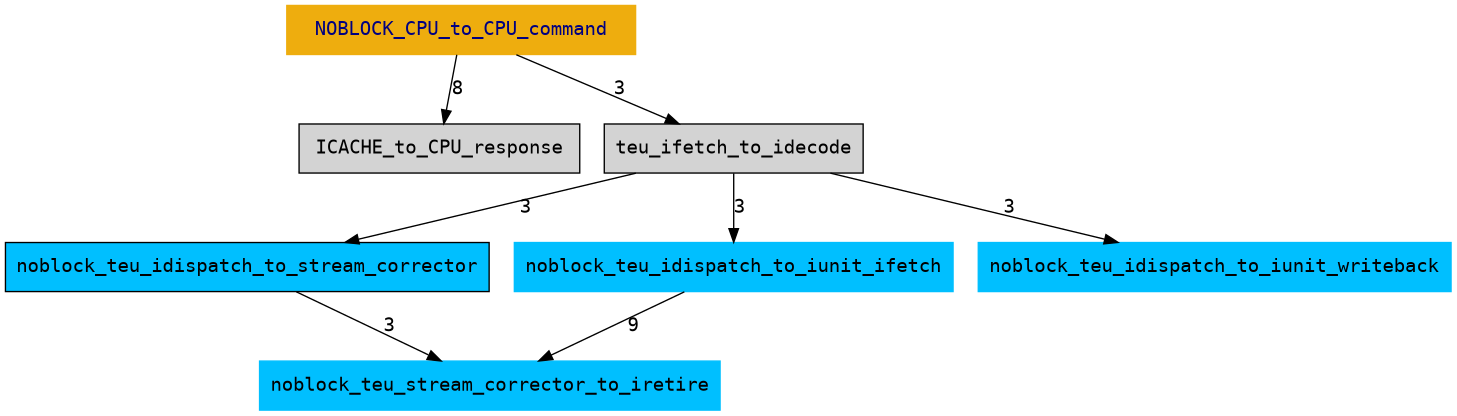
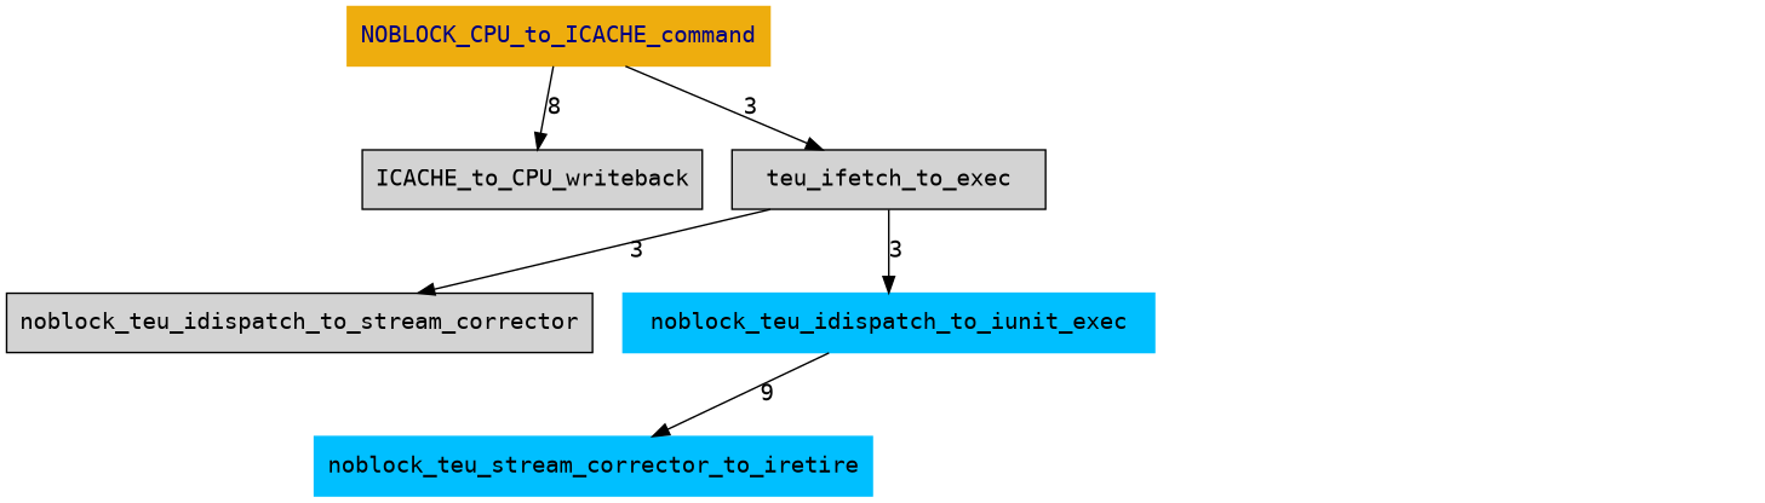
  digraph {
    fontname="DejaVu Sans Mono"
    node [fill=cornflowerblue fontcolor=black fontname="DejaVu Sans Mono" shape=box style=filled]
    edge [fontname="DejaVu Sans Mono"]
-   n1 [color=darkgoldenrod2 fontcolor=navy label=NOBLOCK_CPU_to_CPU_command]
-   ICACHE_to_CPU_response
-   teu_ifetch_to_idecode
-   noblock_teu_idispatch_to_stream_corrector [fillcolor=deepskyblue]
-   noblock_teu_idispatch_to_iunit_exec [color=deepskyblue fill=white label=noblock_teu_idispatch_to_iunit_ifetch]
-   noblock_teu_idispatch_to_iunit_writeback [color=deepskyblue fill=white]
+   n1 [color=darkgoldenrod2 fontcolor=navy label=NOBLOCK_CPU_to_ICACHE_command]
+   ICACHE_to_CPU_response [label=ICACHE_to_CPU_writeback]
+   teu_ifetch_to_idecode [label=teu_ifetch_to_exec]
+   noblock_teu_idispatch_to_stream_corrector
+   noblock_teu_idispatch_to_iunit_exec [color=deepskyblue fill=white]
    noblock_teu_stream_corrector_to_iretire [color=deepskyblue fill=white]
    n1 -> ICACHE_to_CPU_response [label=8]
    n1 -> teu_ifetch_to_idecode [label=3]
    teu_ifetch_to_idecode -> noblock_teu_idispatch_to_stream_corrector [label=3]
    teu_ifetch_to_idecode -> noblock_teu_idispatch_to_iunit_exec [label=3]
-   teu_ifetch_to_idecode -> noblock_teu_idispatch_to_iunit_writeback [label=3]
-   noblock_teu_idispatch_to_stream_corrector -> noblock_teu_stream_corrector_to_iretire [label=3]
    noblock_teu_idispatch_to_iunit_exec -> noblock_teu_stream_corrector_to_iretire [label=9]
  }
